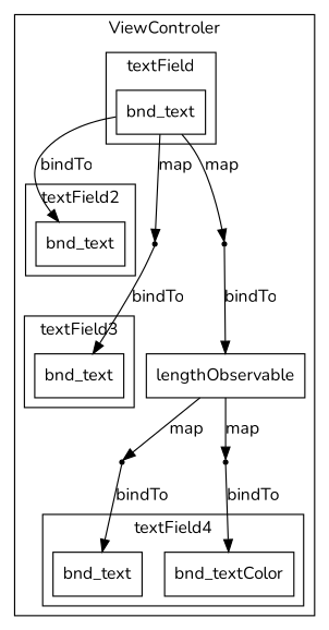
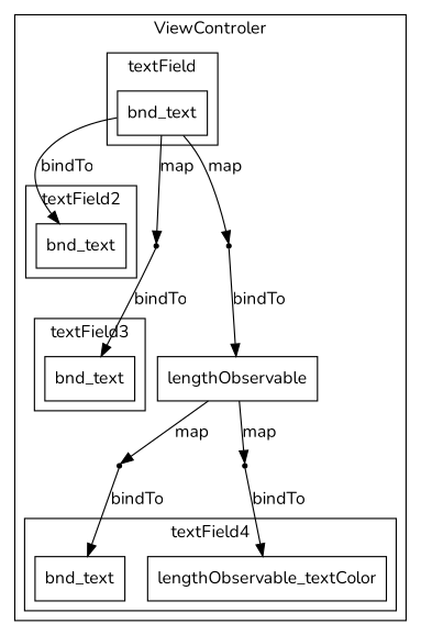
  digraph {
    fontname=Nunito
    node [shape=box fontname=Nunito]
    edge [fontname=Nunito]
    n1 [label=bnd_text]
    n2 [label=bnd_text]
    n3 [label=bnd_text]
    n4 [label=bnd_text]
-   n5 [label=bnd_textColor]
+   n5 [label=lengthObservable_textColor]
    n6 [label=lengthObservable]
    _a [shape=point]
    _b [shape=point]
    _c [shape=point]
    _d [shape=point]
    subgraph cluster_1 {
      label=ViewControler
      n6
      _a
      _b
      _c
      _d
      subgraph cluster_2 {
        label=textField
        n1
      }
      subgraph cluster_3 {
        label=textField2
        n2
      }
      subgraph cluster_4 {
        label=textField3
        n3
      }
      subgraph cluster_5 {
        label=textField4
        n4
        n5
      }
    }
    n1 -> n2 [label=bindTo]
    n1 -> _a [label=map]
    n1 -> _b [label=map]
    n6 -> _c [label=map]
    n6 -> _d [label=map]
    _a -> n3 [label=bindTo]
    _b -> n6 [label=bindTo]
    _c -> n4 [label=bindTo]
    _d -> n5 [label=bindTo]
  }
